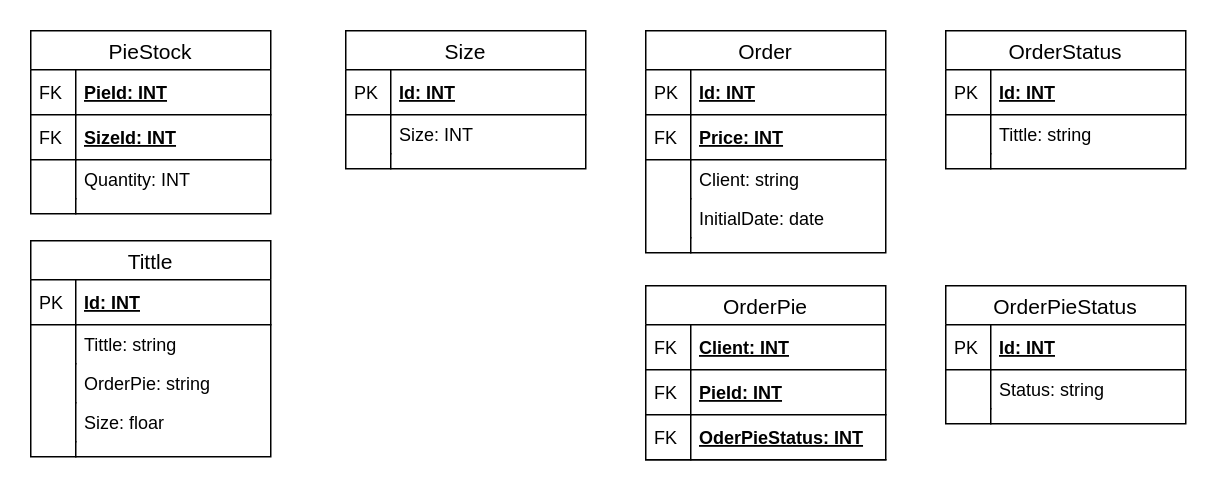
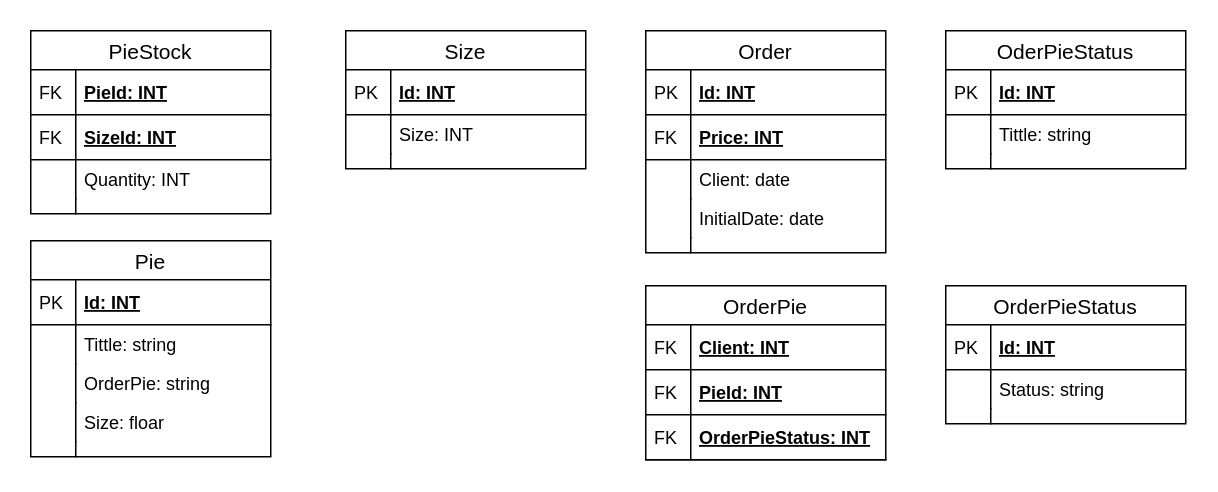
  <mxCell id="0" />
  <mxCell id="1" parent="0" />
- <mxCell id="2" value="OrderStatus" style="swimlane;fontStyle=0;childLayout=stackLayout;horizontal=1;startSize=26;horizontalStack=0;resizeParent=1;resizeParentMax=0;resizeLast=0;collapsible=1;marginBottom=0;align=center;fontSize=14;" parent="1" vertex="1"><mxGeometry x="630" y="20" width="160" height="92" as="geometry" /></mxCell>
+ <mxCell id="2" value="OderPieStatus" style="swimlane;fontStyle=0;childLayout=stackLayout;horizontal=1;startSize=26;horizontalStack=0;resizeParent=1;resizeParentMax=0;resizeLast=0;collapsible=1;marginBottom=0;align=center;fontSize=14;" parent="1" vertex="1"><mxGeometry x="630" y="20" width="160" height="92" as="geometry" /></mxCell>
  <mxCell id="3" value="Id: INT" style="shape=partialRectangle;top=0;left=0;right=0;bottom=1;align=left;verticalAlign=middle;fillColor=none;spacingLeft=34;spacingRight=4;overflow=hidden;rotatable=0;points=[[0,0.5],[1,0.5]];portConstraint=eastwest;dropTarget=0;fontStyle=5;fontSize=12;" parent="2" vertex="1"><mxGeometry y="26" width="160" height="30" as="geometry" /></mxCell>
  <mxCell id="4" value="PK" style="shape=partialRectangle;top=0;left=0;bottom=0;fillColor=none;align=left;verticalAlign=middle;spacingLeft=4;spacingRight=4;overflow=hidden;rotatable=0;points=[];portConstraint=eastwest;part=1;fontSize=12;" parent="3" vertex="1" connectable="0"><mxGeometry width="30" height="30" as="geometry" /></mxCell>
  <mxCell id="5" value="Tittle: string" style="shape=partialRectangle;top=0;left=0;right=0;bottom=0;align=left;verticalAlign=top;fillColor=none;spacingLeft=34;spacingRight=4;overflow=hidden;rotatable=0;points=[[0,0.5],[1,0.5]];portConstraint=eastwest;dropTarget=0;fontSize=12;" parent="2" vertex="1"><mxGeometry y="56" width="160" height="26" as="geometry" /></mxCell>
  <mxCell id="6" value="" style="shape=partialRectangle;top=0;left=0;bottom=0;fillColor=none;align=left;verticalAlign=top;spacingLeft=4;spacingRight=4;overflow=hidden;rotatable=0;points=[];portConstraint=eastwest;part=1;fontSize=12;" parent="5" vertex="1" connectable="0"><mxGeometry width="30" height="26" as="geometry" /></mxCell>
  <mxCell id="7" value="" style="shape=partialRectangle;top=0;left=0;right=0;bottom=0;align=left;verticalAlign=top;fillColor=none;spacingLeft=34;spacingRight=4;overflow=hidden;rotatable=0;points=[[0,0.5],[1,0.5]];portConstraint=eastwest;dropTarget=0;fontSize=12;" parent="2" vertex="1"><mxGeometry y="82" width="160" height="10" as="geometry" /></mxCell>
  <mxCell id="8" value="" style="shape=partialRectangle;top=0;left=0;bottom=0;fillColor=none;align=left;verticalAlign=top;spacingLeft=4;spacingRight=4;overflow=hidden;rotatable=0;points=[];portConstraint=eastwest;part=1;fontSize=12;" parent="7" vertex="1" connectable="0"><mxGeometry width="30" height="10" as="geometry" /></mxCell>
  <mxCell id="9" value="Order" style="swimlane;fontStyle=0;childLayout=stackLayout;horizontal=1;startSize=26;horizontalStack=0;resizeParent=1;resizeParentMax=0;resizeLast=0;collapsible=1;marginBottom=0;align=center;fontSize=14;" parent="1" vertex="1"><mxGeometry x="430" y="20" width="160" height="148" as="geometry" /></mxCell>
  <mxCell id="10" value="Id: INT" style="shape=partialRectangle;top=0;left=0;right=0;bottom=1;align=left;verticalAlign=middle;fillColor=none;spacingLeft=34;spacingRight=4;overflow=hidden;rotatable=0;points=[[0,0.5],[1,0.5]];portConstraint=eastwest;dropTarget=0;fontStyle=5;fontSize=12;" parent="9" vertex="1"><mxGeometry y="26" width="160" height="30" as="geometry" /></mxCell>
  <mxCell id="11" value="PK" style="shape=partialRectangle;top=0;left=0;bottom=0;fillColor=none;align=left;verticalAlign=middle;spacingLeft=4;spacingRight=4;overflow=hidden;rotatable=0;points=[];portConstraint=eastwest;part=1;fontSize=12;" parent="10" vertex="1" connectable="0"><mxGeometry width="30" height="30" as="geometry" /></mxCell>
  <mxCell id="12" value="Price: INT" style="shape=partialRectangle;top=0;left=0;right=0;bottom=1;align=left;verticalAlign=middle;fillColor=none;spacingLeft=34;spacingRight=4;overflow=hidden;rotatable=0;points=[[0,0.5],[1,0.5]];portConstraint=eastwest;dropTarget=0;fontStyle=5;fontSize=12;" parent="9" vertex="1"><mxGeometry y="56" width="160" height="30" as="geometry" /></mxCell>
  <mxCell id="13" value="FK" style="shape=partialRectangle;top=0;left=0;bottom=0;fillColor=none;align=left;verticalAlign=middle;spacingLeft=4;spacingRight=4;overflow=hidden;rotatable=0;points=[];portConstraint=eastwest;part=1;fontSize=12;" parent="12" vertex="1" connectable="0"><mxGeometry width="30" height="30" as="geometry" /></mxCell>
- <mxCell id="14" value="Client: string" style="shape=partialRectangle;top=0;left=0;right=0;bottom=0;align=left;verticalAlign=top;fillColor=none;spacingLeft=34;spacingRight=4;overflow=hidden;rotatable=0;points=[[0,0.5],[1,0.5]];portConstraint=eastwest;dropTarget=0;fontSize=12;" parent="9" vertex="1"><mxGeometry y="86" width="160" height="26" as="geometry" /></mxCell>
+ <mxCell id="14" value="Client: date" style="shape=partialRectangle;top=0;left=0;right=0;bottom=0;align=left;verticalAlign=top;fillColor=none;spacingLeft=34;spacingRight=4;overflow=hidden;rotatable=0;points=[[0,0.5],[1,0.5]];portConstraint=eastwest;dropTarget=0;fontSize=12;" parent="9" vertex="1"><mxGeometry y="86" width="160" height="26" as="geometry" /></mxCell>
  <mxCell id="15" value="" style="shape=partialRectangle;top=0;left=0;bottom=0;fillColor=none;align=left;verticalAlign=top;spacingLeft=4;spacingRight=4;overflow=hidden;rotatable=0;points=[];portConstraint=eastwest;part=1;fontSize=12;" parent="14" vertex="1" connectable="0"><mxGeometry width="30" height="26" as="geometry" /></mxCell>
  <mxCell id="16" value="InitialDate: date" style="shape=partialRectangle;top=0;left=0;right=0;bottom=0;align=left;verticalAlign=top;fillColor=none;spacingLeft=34;spacingRight=4;overflow=hidden;rotatable=0;points=[[0,0.5],[1,0.5]];portConstraint=eastwest;dropTarget=0;fontSize=12;" parent="9" vertex="1"><mxGeometry y="112" width="160" height="26" as="geometry" /></mxCell>
  <mxCell id="17" value="" style="shape=partialRectangle;top=0;left=0;bottom=0;fillColor=none;align=left;verticalAlign=top;spacingLeft=4;spacingRight=4;overflow=hidden;rotatable=0;points=[];portConstraint=eastwest;part=1;fontSize=12;" parent="16" vertex="1" connectable="0"><mxGeometry width="30" height="26" as="geometry" /></mxCell>
  <mxCell id="18" value="" style="shape=partialRectangle;top=0;left=0;right=0;bottom=0;align=left;verticalAlign=top;fillColor=none;spacingLeft=34;spacingRight=4;overflow=hidden;rotatable=0;points=[[0,0.5],[1,0.5]];portConstraint=eastwest;dropTarget=0;fontSize=12;" parent="9" vertex="1"><mxGeometry y="138" width="160" height="10" as="geometry" /></mxCell>
  <mxCell id="19" value="" style="shape=partialRectangle;top=0;left=0;bottom=0;fillColor=none;align=left;verticalAlign=top;spacingLeft=4;spacingRight=4;overflow=hidden;rotatable=0;points=[];portConstraint=eastwest;part=1;fontSize=12;" parent="18" vertex="1" connectable="0"><mxGeometry width="30" height="10" as="geometry" /></mxCell>
  <mxCell id="20" value="OrderPie" style="swimlane;fontStyle=0;childLayout=stackLayout;horizontal=1;startSize=26;horizontalStack=0;resizeParent=1;resizeParentMax=0;resizeLast=0;collapsible=1;marginBottom=0;align=center;fontSize=14;" parent="1" vertex="1"><mxGeometry x="430" y="190" width="160" height="116" as="geometry" /></mxCell>
  <mxCell id="21" value="Client: INT" style="shape=partialRectangle;top=0;left=0;right=0;bottom=1;align=left;verticalAlign=middle;fillColor=none;spacingLeft=34;spacingRight=4;overflow=hidden;rotatable=0;points=[[0,0.5],[1,0.5]];portConstraint=eastwest;dropTarget=0;fontStyle=5;fontSize=12;" parent="20" vertex="1"><mxGeometry y="26" width="160" height="30" as="geometry" /></mxCell>
  <mxCell id="22" value="FK" style="shape=partialRectangle;top=0;left=0;bottom=0;fillColor=none;align=left;verticalAlign=middle;spacingLeft=4;spacingRight=4;overflow=hidden;rotatable=0;points=[];portConstraint=eastwest;part=1;fontSize=12;" parent="21" vertex="1" connectable="0"><mxGeometry width="30" height="30" as="geometry" /></mxCell>
  <mxCell id="23" value="PieId: INT" style="shape=partialRectangle;top=0;left=0;right=0;bottom=1;align=left;verticalAlign=middle;fillColor=none;spacingLeft=34;spacingRight=4;overflow=hidden;rotatable=0;points=[[0,0.5],[1,0.5]];portConstraint=eastwest;dropTarget=0;fontStyle=5;fontSize=12;" parent="20" vertex="1"><mxGeometry y="56" width="160" height="30" as="geometry" /></mxCell>
  <mxCell id="24" value="FK" style="shape=partialRectangle;top=0;left=0;bottom=0;fillColor=none;align=left;verticalAlign=middle;spacingLeft=4;spacingRight=4;overflow=hidden;rotatable=0;points=[];portConstraint=eastwest;part=1;fontSize=12;" parent="23" vertex="1" connectable="0"><mxGeometry width="30" height="30" as="geometry" /></mxCell>
- <mxCell id="25" value="OderPieStatus: INT" style="shape=partialRectangle;top=0;left=0;right=0;bottom=1;align=left;verticalAlign=middle;fillColor=none;spacingLeft=34;spacingRight=4;overflow=hidden;rotatable=0;points=[[0,0.5],[1,0.5]];portConstraint=eastwest;dropTarget=0;fontStyle=5;fontSize=12;" parent="20" vertex="1"><mxGeometry y="86" width="160" height="30" as="geometry" /></mxCell>
+ <mxCell id="25" value="OrderPieStatus: INT" style="shape=partialRectangle;top=0;left=0;right=0;bottom=1;align=left;verticalAlign=middle;fillColor=none;spacingLeft=34;spacingRight=4;overflow=hidden;rotatable=0;points=[[0,0.5],[1,0.5]];portConstraint=eastwest;dropTarget=0;fontStyle=5;fontSize=12;" parent="20" vertex="1"><mxGeometry y="86" width="160" height="30" as="geometry" /></mxCell>
  <mxCell id="26" value="FK" style="shape=partialRectangle;top=0;left=0;bottom=0;fillColor=none;align=left;verticalAlign=middle;spacingLeft=4;spacingRight=4;overflow=hidden;rotatable=0;points=[];portConstraint=eastwest;part=1;fontSize=12;" parent="25" vertex="1" connectable="0"><mxGeometry width="30" height="30" as="geometry" /></mxCell>
  <mxCell id="27" value="OrderPieStatus" style="swimlane;fontStyle=0;childLayout=stackLayout;horizontal=1;startSize=26;horizontalStack=0;resizeParent=1;resizeParentMax=0;resizeLast=0;collapsible=1;marginBottom=0;align=center;fontSize=14;" parent="1" vertex="1"><mxGeometry x="630" y="190" width="160" height="92" as="geometry" /></mxCell>
  <mxCell id="28" value="Id: INT" style="shape=partialRectangle;top=0;left=0;right=0;bottom=1;align=left;verticalAlign=middle;fillColor=none;spacingLeft=34;spacingRight=4;overflow=hidden;rotatable=0;points=[[0,0.5],[1,0.5]];portConstraint=eastwest;dropTarget=0;fontStyle=5;fontSize=12;" parent="27" vertex="1"><mxGeometry y="26" width="160" height="30" as="geometry" /></mxCell>
  <mxCell id="29" value="PK" style="shape=partialRectangle;top=0;left=0;bottom=0;fillColor=none;align=left;verticalAlign=middle;spacingLeft=4;spacingRight=4;overflow=hidden;rotatable=0;points=[];portConstraint=eastwest;part=1;fontSize=12;" parent="28" vertex="1" connectable="0"><mxGeometry width="30" height="30" as="geometry" /></mxCell>
  <mxCell id="30" value="Status: string" style="shape=partialRectangle;top=0;left=0;right=0;bottom=0;align=left;verticalAlign=top;fillColor=none;spacingLeft=34;spacingRight=4;overflow=hidden;rotatable=0;points=[[0,0.5],[1,0.5]];portConstraint=eastwest;dropTarget=0;fontSize=12;" parent="27" vertex="1"><mxGeometry y="56" width="160" height="26" as="geometry" /></mxCell>
  <mxCell id="31" value="" style="shape=partialRectangle;top=0;left=0;bottom=0;fillColor=none;align=left;verticalAlign=top;spacingLeft=4;spacingRight=4;overflow=hidden;rotatable=0;points=[];portConstraint=eastwest;part=1;fontSize=12;" parent="30" vertex="1" connectable="0"><mxGeometry width="30" height="26" as="geometry" /></mxCell>
  <mxCell id="32" value="" style="shape=partialRectangle;top=0;left=0;right=0;bottom=0;align=left;verticalAlign=top;fillColor=none;spacingLeft=34;spacingRight=4;overflow=hidden;rotatable=0;points=[[0,0.5],[1,0.5]];portConstraint=eastwest;dropTarget=0;fontSize=12;" parent="27" vertex="1"><mxGeometry y="82" width="160" height="10" as="geometry" /></mxCell>
  <mxCell id="33" value="" style="shape=partialRectangle;top=0;left=0;bottom=0;fillColor=none;align=left;verticalAlign=top;spacingLeft=4;spacingRight=4;overflow=hidden;rotatable=0;points=[];portConstraint=eastwest;part=1;fontSize=12;" parent="32" vertex="1" connectable="0"><mxGeometry width="30" height="10" as="geometry" /></mxCell>
  <mxCell id="34" value="PieStock" style="swimlane;fontStyle=0;childLayout=stackLayout;horizontal=1;startSize=26;horizontalStack=0;resizeParent=1;resizeParentMax=0;resizeLast=0;collapsible=1;marginBottom=0;align=center;fontSize=14;" parent="1" vertex="1"><mxGeometry x="20" y="20" width="160" height="122" as="geometry" /></mxCell>
  <mxCell id="35" value="PieId: INT" style="shape=partialRectangle;top=0;left=0;right=0;bottom=1;align=left;verticalAlign=middle;fillColor=none;spacingLeft=34;spacingRight=4;overflow=hidden;rotatable=0;points=[[0,0.5],[1,0.5]];portConstraint=eastwest;dropTarget=0;fontStyle=5;fontSize=12;" parent="34" vertex="1"><mxGeometry y="26" width="160" height="30" as="geometry" /></mxCell>
  <mxCell id="36" value="FK" style="shape=partialRectangle;top=0;left=0;bottom=0;fillColor=none;align=left;verticalAlign=middle;spacingLeft=4;spacingRight=4;overflow=hidden;rotatable=0;points=[];portConstraint=eastwest;part=1;fontSize=12;" parent="35" vertex="1" connectable="0"><mxGeometry width="30" height="30" as="geometry" /></mxCell>
  <mxCell id="37" value="SizeId: INT" style="shape=partialRectangle;top=0;left=0;right=0;bottom=1;align=left;verticalAlign=middle;fillColor=none;spacingLeft=34;spacingRight=4;overflow=hidden;rotatable=0;points=[[0,0.5],[1,0.5]];portConstraint=eastwest;dropTarget=0;fontStyle=5;fontSize=12;" parent="34" vertex="1"><mxGeometry y="56" width="160" height="30" as="geometry" /></mxCell>
  <mxCell id="38" value="FK" style="shape=partialRectangle;top=0;left=0;bottom=0;fillColor=none;align=left;verticalAlign=middle;spacingLeft=4;spacingRight=4;overflow=hidden;rotatable=0;points=[];portConstraint=eastwest;part=1;fontSize=12;" parent="37" vertex="1" connectable="0"><mxGeometry width="30" height="30" as="geometry" /></mxCell>
  <mxCell id="39" value="Quantity: INT" style="shape=partialRectangle;top=0;left=0;right=0;bottom=0;align=left;verticalAlign=top;fillColor=none;spacingLeft=34;spacingRight=4;overflow=hidden;rotatable=0;points=[[0,0.5],[1,0.5]];portConstraint=eastwest;dropTarget=0;fontSize=12;" parent="34" vertex="1"><mxGeometry y="86" width="160" height="26" as="geometry" /></mxCell>
  <mxCell id="40" value="" style="shape=partialRectangle;top=0;left=0;bottom=0;fillColor=none;align=left;verticalAlign=top;spacingLeft=4;spacingRight=4;overflow=hidden;rotatable=0;points=[];portConstraint=eastwest;part=1;fontSize=12;" parent="39" vertex="1" connectable="0"><mxGeometry width="30" height="26" as="geometry" /></mxCell>
  <mxCell id="41" value="" style="shape=partialRectangle;top=0;left=0;right=0;bottom=0;align=left;verticalAlign=top;fillColor=none;spacingLeft=34;spacingRight=4;overflow=hidden;rotatable=0;points=[[0,0.5],[1,0.5]];portConstraint=eastwest;dropTarget=0;fontSize=12;" parent="34" vertex="1"><mxGeometry y="112" width="160" height="10" as="geometry" /></mxCell>
  <mxCell id="42" value="" style="shape=partialRectangle;top=0;left=0;bottom=0;fillColor=none;align=left;verticalAlign=top;spacingLeft=4;spacingRight=4;overflow=hidden;rotatable=0;points=[];portConstraint=eastwest;part=1;fontSize=12;" parent="41" vertex="1" connectable="0"><mxGeometry width="30" height="10" as="geometry" /></mxCell>
- <mxCell id="43" value="Tittle" style="swimlane;fontStyle=0;childLayout=stackLayout;horizontal=1;startSize=26;horizontalStack=0;resizeParent=1;resizeParentMax=0;resizeLast=0;collapsible=1;marginBottom=0;align=center;fontSize=14;" parent="1" vertex="1"><mxGeometry x="20" y="160" width="160" height="144" as="geometry" /></mxCell>
+ <mxCell id="43" value="Pie" style="swimlane;fontStyle=0;childLayout=stackLayout;horizontal=1;startSize=26;horizontalStack=0;resizeParent=1;resizeParentMax=0;resizeLast=0;collapsible=1;marginBottom=0;align=center;fontSize=14;" parent="1" vertex="1"><mxGeometry x="20" y="160" width="160" height="144" as="geometry" /></mxCell>
  <mxCell id="44" value="Id: INT" style="shape=partialRectangle;top=0;left=0;right=0;bottom=1;align=left;verticalAlign=middle;fillColor=none;spacingLeft=34;spacingRight=4;overflow=hidden;rotatable=0;points=[[0,0.5],[1,0.5]];portConstraint=eastwest;dropTarget=0;fontStyle=5;fontSize=12;" parent="43" vertex="1"><mxGeometry y="26" width="160" height="30" as="geometry" /></mxCell>
  <mxCell id="45" value="PK" style="shape=partialRectangle;top=0;left=0;bottom=0;fillColor=none;align=left;verticalAlign=middle;spacingLeft=4;spacingRight=4;overflow=hidden;rotatable=0;points=[];portConstraint=eastwest;part=1;fontSize=12;" parent="44" vertex="1" connectable="0"><mxGeometry width="30" height="30" as="geometry" /></mxCell>
  <mxCell id="46" value="Tittle: string" style="shape=partialRectangle;top=0;left=0;right=0;bottom=0;align=left;verticalAlign=top;fillColor=none;spacingLeft=34;spacingRight=4;overflow=hidden;rotatable=0;points=[[0,0.5],[1,0.5]];portConstraint=eastwest;dropTarget=0;fontSize=12;" parent="43" vertex="1"><mxGeometry y="56" width="160" height="26" as="geometry" /></mxCell>
  <mxCell id="47" value="" style="shape=partialRectangle;top=0;left=0;bottom=0;fillColor=none;align=left;verticalAlign=top;spacingLeft=4;spacingRight=4;overflow=hidden;rotatable=0;points=[];portConstraint=eastwest;part=1;fontSize=12;" parent="46" vertex="1" connectable="0"><mxGeometry width="30" height="26" as="geometry" /></mxCell>
  <mxCell id="48" value="OrderPie: string" style="shape=partialRectangle;top=0;left=0;right=0;bottom=0;align=left;verticalAlign=top;fillColor=none;spacingLeft=34;spacingRight=4;overflow=hidden;rotatable=0;points=[[0,0.5],[1,0.5]];portConstraint=eastwest;dropTarget=0;fontSize=12;" parent="43" vertex="1"><mxGeometry y="82" width="160" height="26" as="geometry" /></mxCell>
  <mxCell id="49" value="" style="shape=partialRectangle;top=0;left=0;bottom=0;fillColor=none;align=left;verticalAlign=top;spacingLeft=4;spacingRight=4;overflow=hidden;rotatable=0;points=[];portConstraint=eastwest;part=1;fontSize=12;" parent="48" vertex="1" connectable="0"><mxGeometry width="30" height="26" as="geometry" /></mxCell>
  <mxCell id="50" value="Size: floar" style="shape=partialRectangle;top=0;left=0;right=0;bottom=0;align=left;verticalAlign=top;fillColor=none;spacingLeft=34;spacingRight=4;overflow=hidden;rotatable=0;points=[[0,0.5],[1,0.5]];portConstraint=eastwest;dropTarget=0;fontSize=12;" parent="43" vertex="1"><mxGeometry y="108" width="160" height="26" as="geometry" /></mxCell>
  <mxCell id="51" value="" style="shape=partialRectangle;top=0;left=0;bottom=0;fillColor=none;align=left;verticalAlign=top;spacingLeft=4;spacingRight=4;overflow=hidden;rotatable=0;points=[];portConstraint=eastwest;part=1;fontSize=12;" parent="50" vertex="1" connectable="0"><mxGeometry width="30" height="26" as="geometry" /></mxCell>
  <mxCell id="52" value="" style="shape=partialRectangle;top=0;left=0;right=0;bottom=0;align=left;verticalAlign=top;fillColor=none;spacingLeft=34;spacingRight=4;overflow=hidden;rotatable=0;points=[[0,0.5],[1,0.5]];portConstraint=eastwest;dropTarget=0;fontSize=12;" parent="43" vertex="1"><mxGeometry y="134" width="160" height="10" as="geometry" /></mxCell>
  <mxCell id="53" value="" style="shape=partialRectangle;top=0;left=0;bottom=0;fillColor=none;align=left;verticalAlign=top;spacingLeft=4;spacingRight=4;overflow=hidden;rotatable=0;points=[];portConstraint=eastwest;part=1;fontSize=12;" parent="52" vertex="1" connectable="0"><mxGeometry width="30" height="10" as="geometry" /></mxCell>
  <mxCell id="54" value="Size" style="swimlane;fontStyle=0;childLayout=stackLayout;horizontal=1;startSize=26;horizontalStack=0;resizeParent=1;resizeParentMax=0;resizeLast=0;collapsible=1;marginBottom=0;align=center;fontSize=14;" parent="1" vertex="1"><mxGeometry x="230" y="20" width="160" height="92" as="geometry" /></mxCell>
  <mxCell id="55" value="Id: INT" style="shape=partialRectangle;top=0;left=0;right=0;bottom=1;align=left;verticalAlign=middle;fillColor=none;spacingLeft=34;spacingRight=4;overflow=hidden;rotatable=0;points=[[0,0.5],[1,0.5]];portConstraint=eastwest;dropTarget=0;fontStyle=5;fontSize=12;" parent="54" vertex="1"><mxGeometry y="26" width="160" height="30" as="geometry" /></mxCell>
  <mxCell id="56" value="PK" style="shape=partialRectangle;top=0;left=0;bottom=0;fillColor=none;align=left;verticalAlign=middle;spacingLeft=4;spacingRight=4;overflow=hidden;rotatable=0;points=[];portConstraint=eastwest;part=1;fontSize=12;" parent="55" vertex="1" connectable="0"><mxGeometry width="30" height="30" as="geometry" /></mxCell>
  <mxCell id="57" value="Size: INT" style="shape=partialRectangle;top=0;left=0;right=0;bottom=0;align=left;verticalAlign=top;fillColor=none;spacingLeft=34;spacingRight=4;overflow=hidden;rotatable=0;points=[[0,0.5],[1,0.5]];portConstraint=eastwest;dropTarget=0;fontSize=12;" parent="54" vertex="1"><mxGeometry y="56" width="160" height="26" as="geometry" /></mxCell>
  <mxCell id="58" value="" style="shape=partialRectangle;top=0;left=0;bottom=0;fillColor=none;align=left;verticalAlign=top;spacingLeft=4;spacingRight=4;overflow=hidden;rotatable=0;points=[];portConstraint=eastwest;part=1;fontSize=12;" parent="57" vertex="1" connectable="0"><mxGeometry width="30" height="26" as="geometry" /></mxCell>
  <mxCell id="59" value="" style="shape=partialRectangle;top=0;left=0;right=0;bottom=0;align=left;verticalAlign=top;fillColor=none;spacingLeft=34;spacingRight=4;overflow=hidden;rotatable=0;points=[[0,0.5],[1,0.5]];portConstraint=eastwest;dropTarget=0;fontSize=12;" parent="54" vertex="1"><mxGeometry y="82" width="160" height="10" as="geometry" /></mxCell>
  <mxCell id="60" value="" style="shape=partialRectangle;top=0;left=0;bottom=0;fillColor=none;align=left;verticalAlign=top;spacingLeft=4;spacingRight=4;overflow=hidden;rotatable=0;points=[];portConstraint=eastwest;part=1;fontSize=12;" parent="59" vertex="1" connectable="0"><mxGeometry width="30" height="10" as="geometry" /></mxCell>
